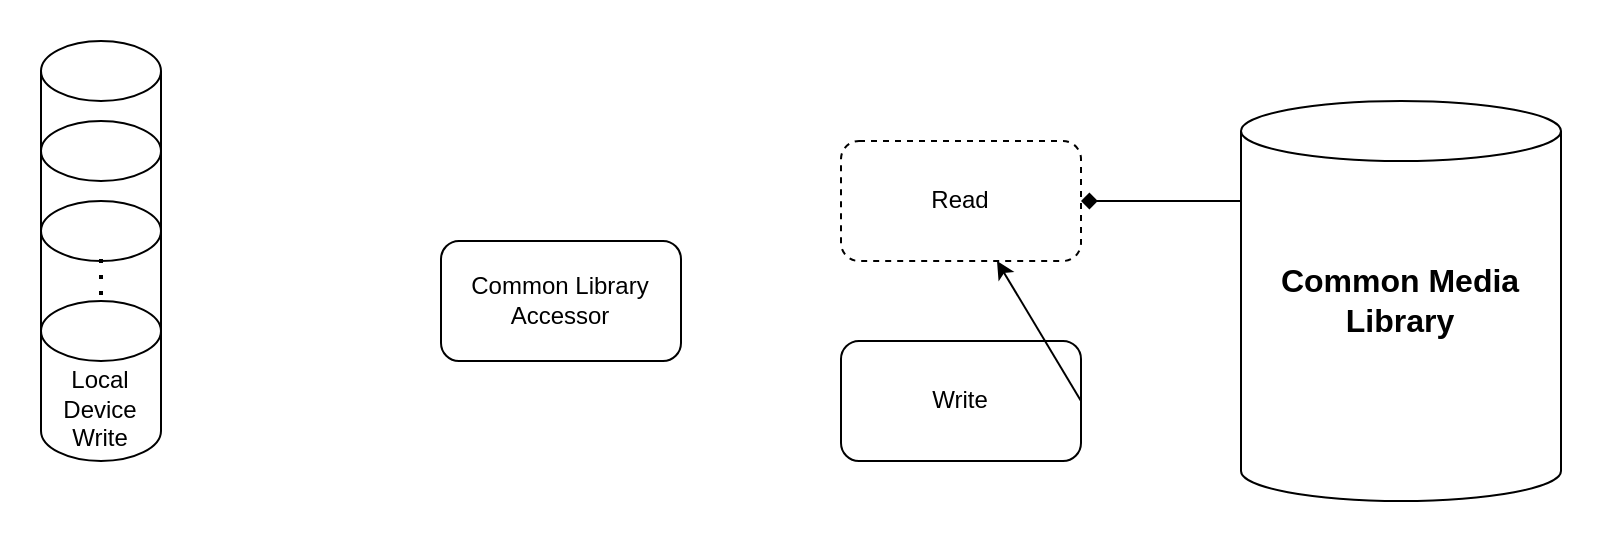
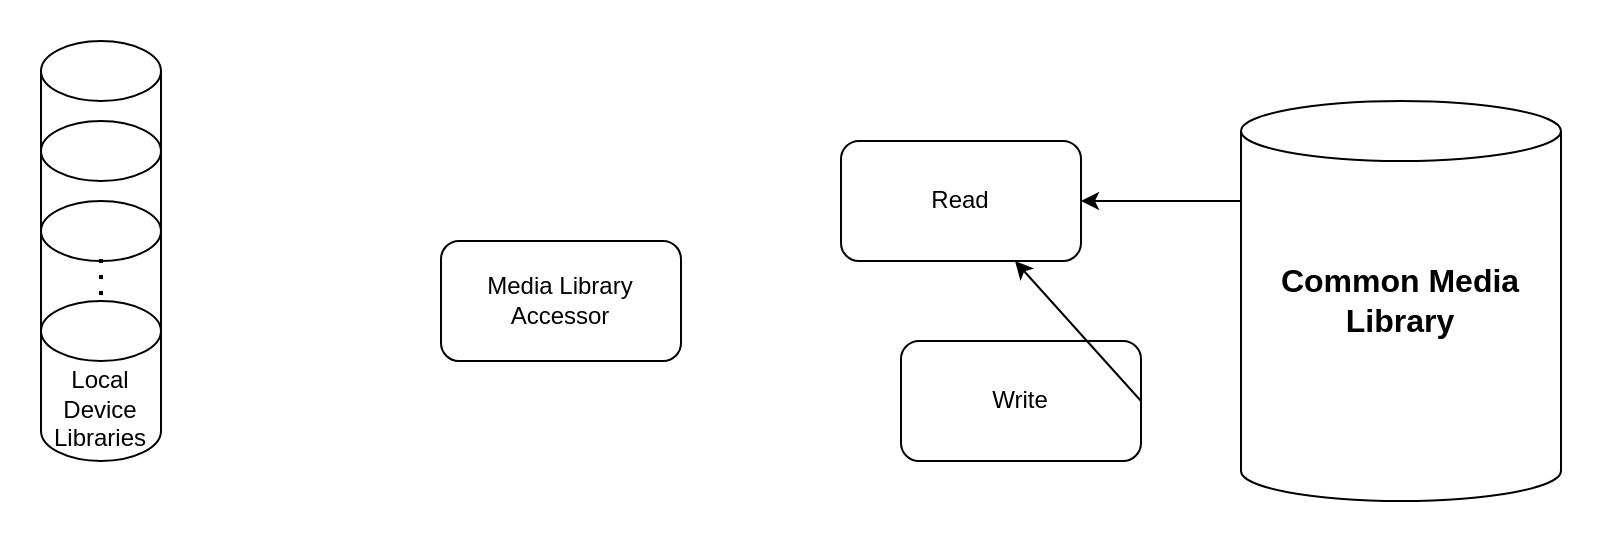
  <mxCell id="0" />
  <mxCell id="1" parent="0" />
  <mxCell id="2" value="&lt;b&gt;&lt;font style=&quot;font-size: 16px&quot;&gt;Common Media Library&lt;/font&gt;&lt;/b&gt;" style="shape=cylinder2;whiteSpace=wrap;html=1;boundedLbl=1;backgroundOutline=1;size=15;" vertex="1" parent="1"><mxGeometry x="620" y="50" width="160" height="200" as="geometry" /></mxCell>
- <mxCell id="3" value="Common Library Accessor" style="rounded=1;whiteSpace=wrap;html=1;" vertex="1" parent="1"><mxGeometry x="220" y="120" width="120" height="60" as="geometry" /></mxCell>
- <mxCell id="4" value="Read" style="rounded=1;whiteSpace=wrap;html=1;dashed=1;" vertex="1" parent="1"><mxGeometry x="420" y="70" width="120" height="60" as="geometry" /></mxCell>
- <mxCell id="5" value="Write" style="rounded=1;whiteSpace=wrap;html=1;" vertex="1" parent="1"><mxGeometry x="420" y="170" width="120" height="60" as="geometry" /></mxCell>
- <mxCell id="6" value="" style="endArrow=diamond;html=1;entryX=1;entryY=0.5;entryDx=0;entryDy=0;exitX=0;exitY=0.25;exitDx=0;exitDy=0;exitPerimeter=0;" edge="1" parent="1" source="2" target="4"><mxGeometry width="50" height="50" relative="1" as="geometry"><mxPoint x="380" y="250" as="sourcePoint" /><mxPoint x="430" y="200" as="targetPoint" /></mxGeometry></mxCell>
+ <mxCell id="3" value="Media Library Accessor" style="rounded=1;whiteSpace=wrap;html=1;" vertex="1" parent="1"><mxGeometry x="220" y="120" width="120" height="60" as="geometry" /></mxCell>
+ <mxCell id="4" value="Read" style="rounded=1;whiteSpace=wrap;html=1;" vertex="1" parent="1"><mxGeometry x="420" y="70" width="120" height="60" as="geometry" /></mxCell>
+ <mxCell id="5" value="Write" style="rounded=1;whiteSpace=wrap;html=1;" vertex="1" parent="1"><mxGeometry x="450" y="170" width="120" height="60" as="geometry" /></mxCell>
+ <mxCell id="6" value="" style="endArrow=classic;html=1;entryX=1;entryY=0.5;entryDx=0;entryDy=0;exitX=0;exitY=0.25;exitDx=0;exitDy=0;exitPerimeter=0;" edge="1" parent="1" source="2" target="4"><mxGeometry width="50" height="50" relative="1" as="geometry"><mxPoint x="380" y="250" as="sourcePoint" /><mxPoint x="430" y="200" as="targetPoint" /></mxGeometry></mxCell>
  <mxCell id="7" value="" style="endArrow=classic;html=1;exitX=1;exitY=0.5;exitDx=0;exitDy=0;" edge="1" parent="1" source="5" target="4"><mxGeometry width="50" height="50" relative="1" as="geometry"><mxPoint x="540" y="199" as="sourcePoint" /><mxPoint x="600" y="310" as="targetPoint" /></mxGeometry></mxCell>
  <mxCell id="8" value="" style="shape=cylinder2;whiteSpace=wrap;html=1;boundedLbl=1;backgroundOutline=1;size=15;" vertex="1" parent="1"><mxGeometry x="20" y="20" width="60" height="80" as="geometry" /></mxCell>
  <mxCell id="9" value="" style="shape=cylinder2;whiteSpace=wrap;html=1;boundedLbl=1;backgroundOutline=1;size=15;" vertex="1" parent="1"><mxGeometry x="20" y="60" width="60" height="80" as="geometry" /></mxCell>
  <mxCell id="10" value="" style="shape=cylinder2;whiteSpace=wrap;html=1;boundedLbl=1;backgroundOutline=1;size=15;" vertex="1" parent="1"><mxGeometry x="20" y="100" width="60" height="80" as="geometry" /></mxCell>
- <mxCell id="11" value="&lt;br&gt;&lt;br&gt;Local &lt;br&gt;Device Write" style="shape=cylinder2;whiteSpace=wrap;html=1;boundedLbl=1;backgroundOutline=1;size=15;" vertex="1" parent="1"><mxGeometry x="20" y="150" width="60" height="80" as="geometry" /></mxCell>
+ <mxCell id="11" value="&lt;br&gt;&lt;br&gt;Local &lt;br&gt;Device Libraries" style="shape=cylinder2;whiteSpace=wrap;html=1;boundedLbl=1;backgroundOutline=1;size=15;" vertex="1" parent="1"><mxGeometry x="20" y="150" width="60" height="80" as="geometry" /></mxCell>
  <mxCell id="12" value="" style="endArrow=none;dashed=1;html=1;dashPattern=1 3;strokeWidth=2;entryX=0.5;entryY=0.013;entryDx=0;entryDy=0;entryPerimeter=0;exitX=0.5;exitY=0.363;exitDx=0;exitDy=0;exitPerimeter=0;" edge="1" parent="1" source="10" target="11"><mxGeometry width="50" height="50" relative="1" as="geometry"><mxPoint x="160" y="310" as="sourcePoint" /><mxPoint x="160" y="280" as="targetPoint" /></mxGeometry></mxCell>
